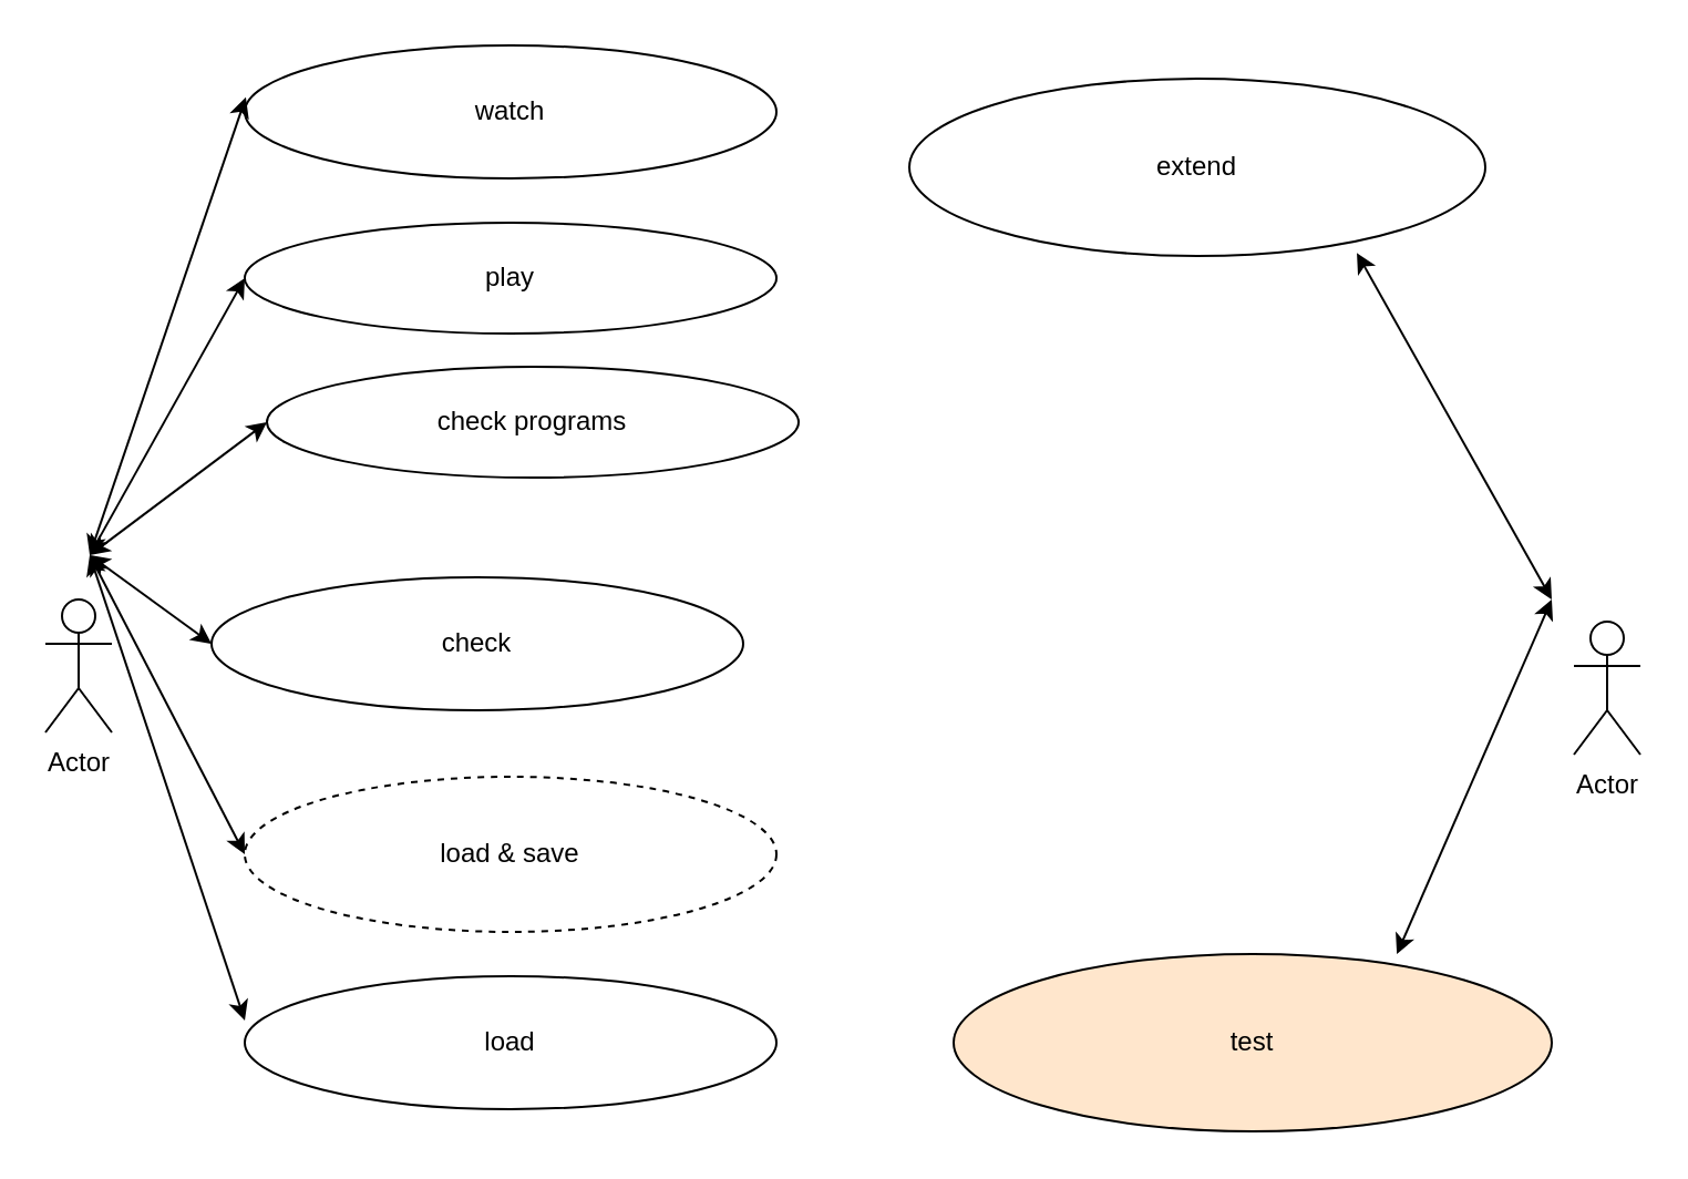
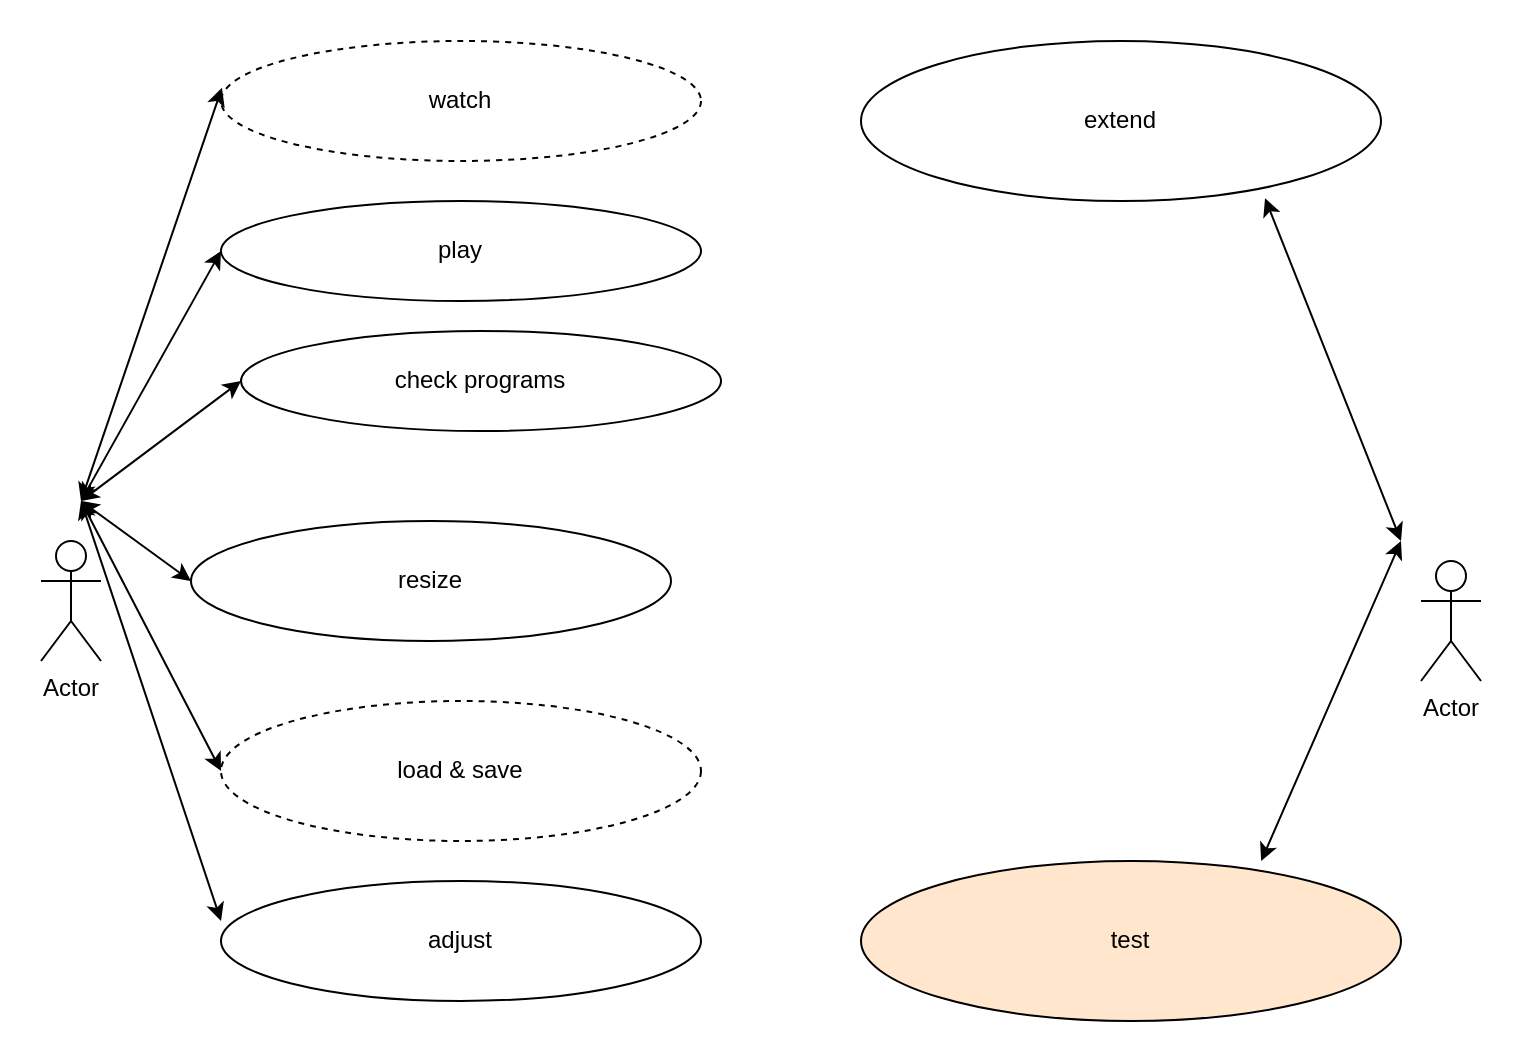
  <mxCell id="0" />
  <mxCell id="1" parent="0" />
  <mxCell id="2" value="Actor" style="shape=umlActor;verticalLabelPosition=bottom;verticalAlign=top;html=1;outlineConnect=0;" parent="1" vertex="1"><mxGeometry x="20" y="270" width="30" height="60" as="geometry" /></mxCell>
- <mxCell id="3" value="watch" style="ellipse;whiteSpace=wrap;html=1;" parent="1" vertex="1"><mxGeometry x="110" y="20" width="240" height="60" as="geometry" /></mxCell>
+ <mxCell id="3" value="watch" style="ellipse;whiteSpace=wrap;html=1;dashed=1;" parent="1" vertex="1"><mxGeometry x="110" y="20" width="240" height="60" as="geometry" /></mxCell>
  <mxCell id="4" value="play" style="ellipse;whiteSpace=wrap;html=1;" parent="1" vertex="1"><mxGeometry x="110" y="100" width="240" height="50" as="geometry" /></mxCell>
  <mxCell id="5" value="check programs" style="ellipse;whiteSpace=wrap;html=1;" parent="1" vertex="1"><mxGeometry x="120" y="165" width="240" height="50" as="geometry" /></mxCell>
- <mxCell id="6" value="check" style="ellipse;whiteSpace=wrap;html=1;" parent="1" vertex="1"><mxGeometry x="95" y="260" width="240" height="60" as="geometry" /></mxCell>
+ <mxCell id="6" value="resize" style="ellipse;whiteSpace=wrap;html=1;" parent="1" vertex="1"><mxGeometry x="95" y="260" width="240" height="60" as="geometry" /></mxCell>
  <mxCell id="7" value="load &amp;amp; save" style="ellipse;whiteSpace=wrap;html=1;dashed=1;" parent="1" vertex="1"><mxGeometry x="110" y="350" width="240" height="70" as="geometry" /></mxCell>
- <mxCell id="8" value="load" style="ellipse;whiteSpace=wrap;html=1;" parent="1" vertex="1"><mxGeometry x="110" y="440" width="240" height="60" as="geometry" /></mxCell>
+ <mxCell id="8" value="adjust" style="ellipse;whiteSpace=wrap;html=1;" parent="1" vertex="1"><mxGeometry x="110" y="440" width="240" height="60" as="geometry" /></mxCell>
  <mxCell id="9" value="Actor" style="shape=umlActor;verticalLabelPosition=bottom;verticalAlign=top;html=1;outlineConnect=0;" parent="1" vertex="1"><mxGeometry x="710" y="280" width="30" height="60" as="geometry" /></mxCell>
- <mxCell id="10" value="extend" style="ellipse;whiteSpace=wrap;html=1;" parent="1" vertex="1"><mxGeometry x="410" y="35" width="260" height="80" as="geometry" /></mxCell>
+ <mxCell id="10" value="extend" style="ellipse;whiteSpace=wrap;html=1;" parent="1" vertex="1"><mxGeometry x="430" y="20" width="260" height="80" as="geometry" /></mxCell>
  <mxCell id="11" value="test" style="ellipse;whiteSpace=wrap;html=1;fillColor=#ffe6cc;" parent="1" vertex="1"><mxGeometry x="430" y="430" width="270" height="80" as="geometry" /></mxCell>
  <mxCell id="12" value="" style="endArrow=classic;startArrow=classic;html=1;rounded=0;entryX=0.002;entryY=0.39;entryDx=0;entryDy=0;entryPerimeter=0;" parent="1" target="3" edge="1"><mxGeometry width="50" height="50" relative="1" as="geometry"><mxPoint x="40" y="250" as="sourcePoint" /><mxPoint x="90" y="200" as="targetPoint" /></mxGeometry></mxCell>
  <mxCell id="13" value="" style="endArrow=classic;startArrow=classic;html=1;rounded=0;entryX=0;entryY=0.5;entryDx=0;entryDy=0;" parent="1" target="4" edge="1"><mxGeometry width="50" height="50" relative="1" as="geometry"><mxPoint x="40" y="250" as="sourcePoint" /><mxPoint x="90" y="200" as="targetPoint" /></mxGeometry></mxCell>
  <mxCell id="14" value="" style="endArrow=classic;startArrow=classic;html=1;rounded=0;entryX=0;entryY=0.5;entryDx=0;entryDy=0;" parent="1" target="5" edge="1"><mxGeometry width="50" height="50" relative="1" as="geometry"><mxPoint x="40" y="250" as="sourcePoint" /><mxPoint x="90" y="200" as="targetPoint" /></mxGeometry></mxCell>
  <mxCell id="15" value="" style="endArrow=classic;startArrow=classic;html=1;rounded=0;entryX=0;entryY=0.5;entryDx=0;entryDy=0;" parent="1" target="6" edge="1"><mxGeometry width="50" height="50" relative="1" as="geometry"><mxPoint x="40" y="250" as="sourcePoint" /><mxPoint x="90" y="200" as="targetPoint" /></mxGeometry></mxCell>
  <mxCell id="16" value="" style="endArrow=classic;startArrow=classic;html=1;rounded=0;entryX=0;entryY=0.5;entryDx=0;entryDy=0;" parent="1" target="7" edge="1"><mxGeometry width="50" height="50" relative="1" as="geometry"><mxPoint x="40" y="250" as="sourcePoint" /><mxPoint x="90" y="200" as="targetPoint" /></mxGeometry></mxCell>
  <mxCell id="17" value="" style="endArrow=classic;startArrow=classic;html=1;rounded=0;entryX=0;entryY=0.333;entryDx=0;entryDy=0;entryPerimeter=0;" parent="1" target="8" edge="1"><mxGeometry width="50" height="50" relative="1" as="geometry"><mxPoint x="40" y="250" as="sourcePoint" /><mxPoint x="90" y="200" as="targetPoint" /></mxGeometry></mxCell>
  <mxCell id="18" value="" style="endArrow=classic;startArrow=classic;html=1;rounded=0;entryX=0.777;entryY=0.983;entryDx=0;entryDy=0;entryPerimeter=0;" parent="1" target="10" edge="1"><mxGeometry width="50" height="50" relative="1" as="geometry"><mxPoint x="700" y="270" as="sourcePoint" /><mxPoint x="750" y="220" as="targetPoint" /></mxGeometry></mxCell>
  <mxCell id="19" value="" style="endArrow=classic;startArrow=classic;html=1;rounded=0;entryX=0.741;entryY=0;entryDx=0;entryDy=0;entryPerimeter=0;" parent="1" target="11" edge="1"><mxGeometry width="50" height="50" relative="1" as="geometry"><mxPoint x="700" y="270" as="sourcePoint" /><mxPoint x="750" y="220" as="targetPoint" /></mxGeometry></mxCell>
